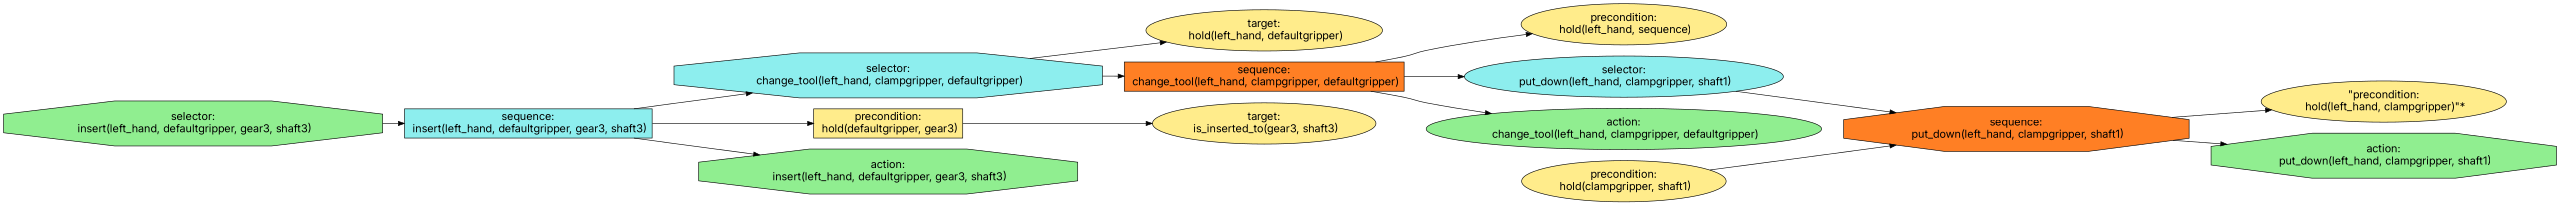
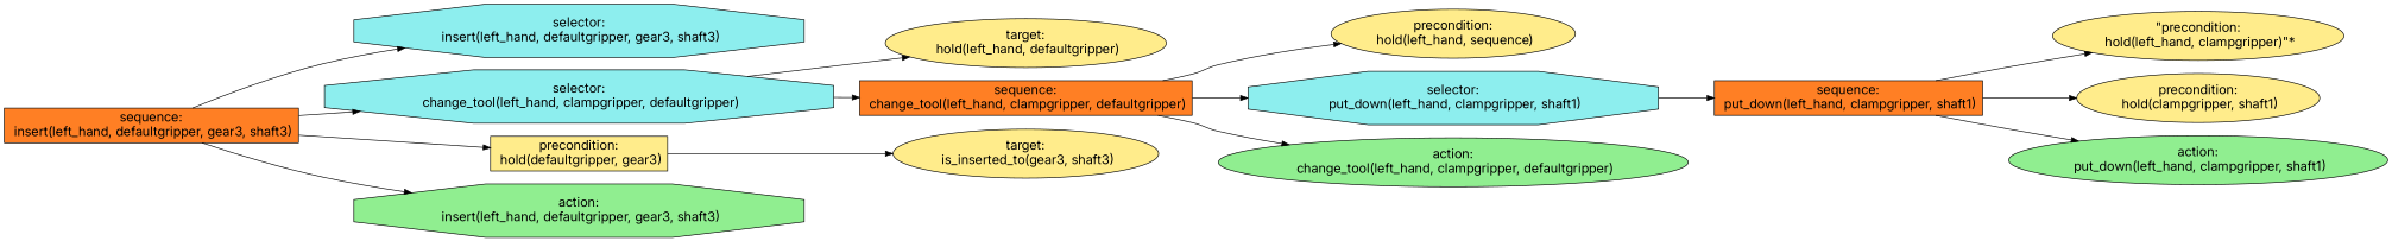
  digraph {
    fontname=Inter
    ordering=out
    rankdir=LR
    node [fillcolor=lightgoldenrod1 fontcolor=black fontname=Inter fontsize=18 shape=ellipse style=filled]
    edge [fontname=Inter]
-   n1 [fillcolor=lightgreen label="selector:\n insert(left_hand, defaultgripper, gear3, shaft3)" shape=octagon]
-   n2 [fillcolor=darkslategray2 label="sequence:\n insert(left_hand, defaultgripper, gear3, shaft3)" shape=box]
+   n1 [fillcolor=darkslategray2 label="selector:\n insert(left_hand, defaultgripper, gear3, shaft3)" shape=octagon]
+   n2 [fillcolor=chocolate1 label="sequence:\n insert(left_hand, defaultgripper, gear3, shaft3)" shape=box]
    n3 [label="target:\n is_inserted_to(gear3, shaft3)"]
    n4 [fillcolor=darkslategray2 label="selector:\n change_tool(left_hand, clampgripper, defaultgripper)" shape=octagon]
    n5 [label="precondition:\n hold(defaultgripper, gear3)" shape=box]
    n6 [fillcolor=lightgreen label="action:\n insert(left_hand, defaultgripper, gear3, shaft3)" shape=octagon]
    n7 [label="target:\n hold(left_hand, defaultgripper)"]
    n8 [fillcolor=chocolate1 label="sequence:\n change_tool(left_hand, clampgripper, defaultgripper)" shape=box]
    n9 [label="precondition:\n hold(left_hand, sequence)"]
-   n10 [fillcolor=darkslategray2 label="selector:\n put_down(left_hand, clampgripper, shaft1)"]
+   n10 [fillcolor=darkslategray2 label="selector:\n put_down(left_hand, clampgripper, shaft1)" shape=octagon]
    n11 [fillcolor=lightgreen label="action:\n change_tool(left_hand, clampgripper, defaultgripper)"]
-   n12 [fillcolor=chocolate1 label="sequence:\n put_down(left_hand, clampgripper, shaft1)" shape=octagon]
+   n12 [fillcolor=chocolate1 label="sequence:\n put_down(left_hand, clampgripper, shaft1)" shape=box]
    n13 [label="\"precondition:\n hold(left_hand, clampgripper)\"*"]
    n14 [label="precondition:\n hold(clampgripper, shaft1)"]
-   n15 [fillcolor=lightgreen label="action:\n put_down(left_hand, clampgripper, shaft1)" shape=octagon]
-   n1 -> n2
+   n15 [fillcolor=lightgreen label="action:\n put_down(left_hand, clampgripper, shaft1)"]
+   n2 -> n1
    n2 -> n4
    n2 -> n5
    n2 -> n6
    n4 -> n7
    n4 -> n8
    n5 -> n3
    n8 -> n9
    n8 -> n10
    n8 -> n11
    n10 -> n12
    n12 -> n13
-   n14 -> n12
+   n12 -> n14
    n12 -> n15
  }
